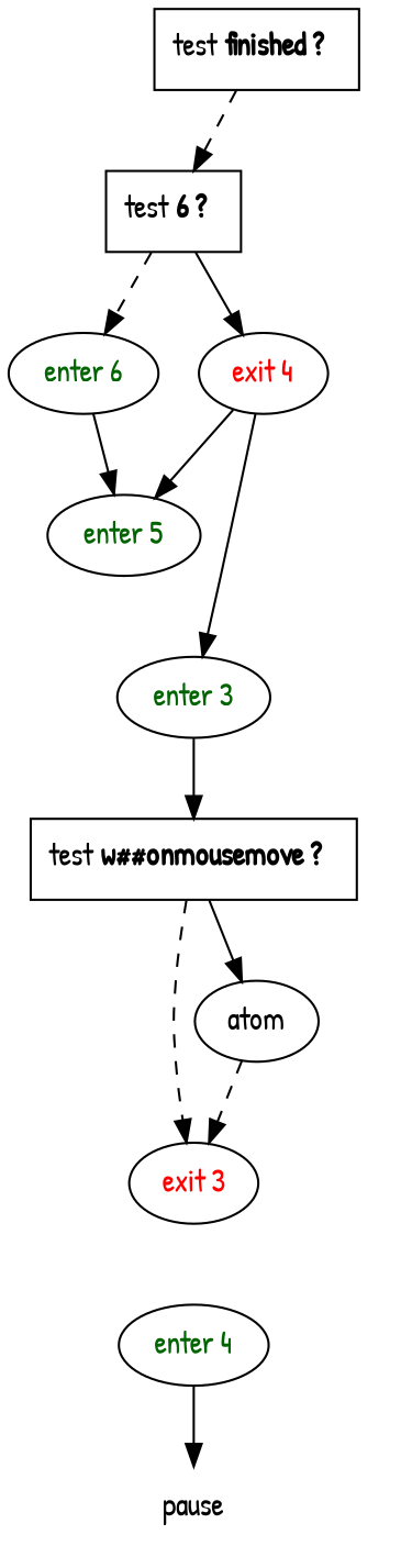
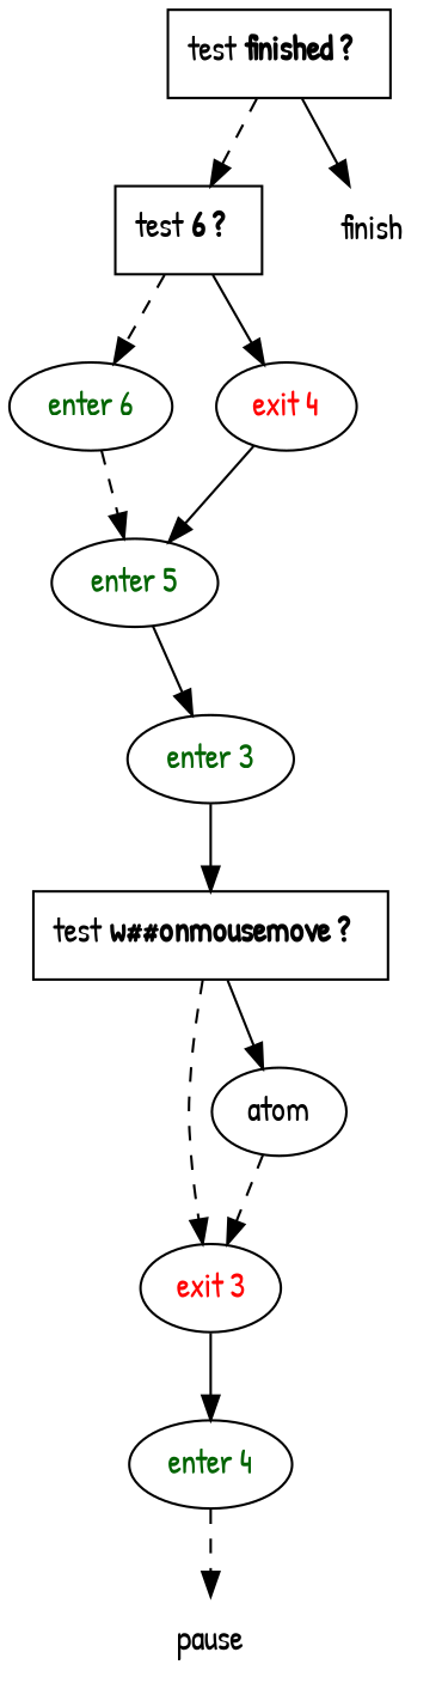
  digraph {
    fontname="Patrick Hand"
    node [fontname="Patrick Hand" shape=oval]
    edge [fontname="Patrick Hand"]
    n1 [label=<test <B>finished ?</B>  > shape=box]
    n2 [label=<test <B>6 ?</B>  > shape=box]
+   n3 [label=<finish> shape=none]
    n4 [fontcolor=darkgreen label=<enter 6>]
    n5 [fontcolor=red label=<exit 4>]
    n6 [fontcolor=darkgreen label=<enter 5>]
    n7 [fontcolor=darkgreen label=<enter 3>]
    n8 [label=<test <B>w##onmousemove ?</B>  > shape=box]
    n9 [fontcolor=red label=<exit 3>]
    n10 [label=<atom>]
    n11 [fontcolor=darkgreen label=<enter 4>]
    n12 [label=<pause> shape=none]
    n1 -> n2 [style=dashed]
+   n1 -> n3
    n2 -> n4 [style=dashed]
    n2 -> n5
-   n4 -> n6
+   n4 -> n6 [style=dashed]
    n5 -> n6
-   n5 -> n7
+   n6 -> n7
    n7 -> n8
    n8 -> n9 [style=dashed]
    n8 -> n10
+   n9 -> n11
    n10 -> n9 [style=dashed]
-   n11 -> n12
+   n11 -> n12 [style=dashed]
  }
